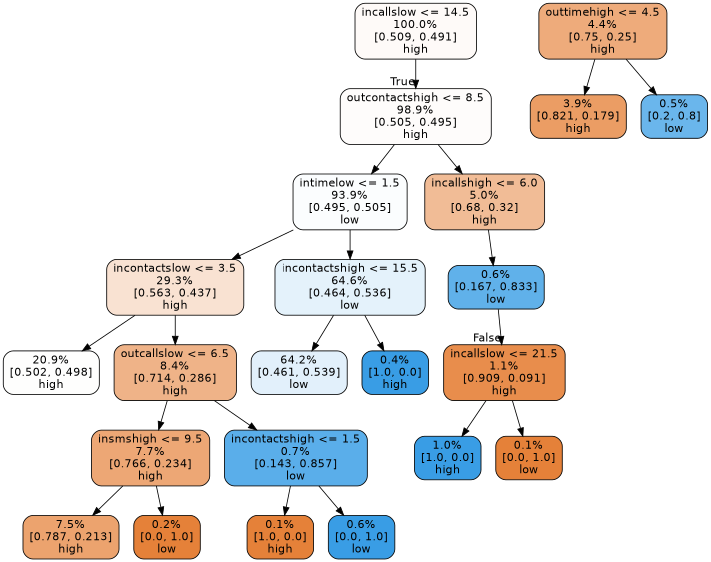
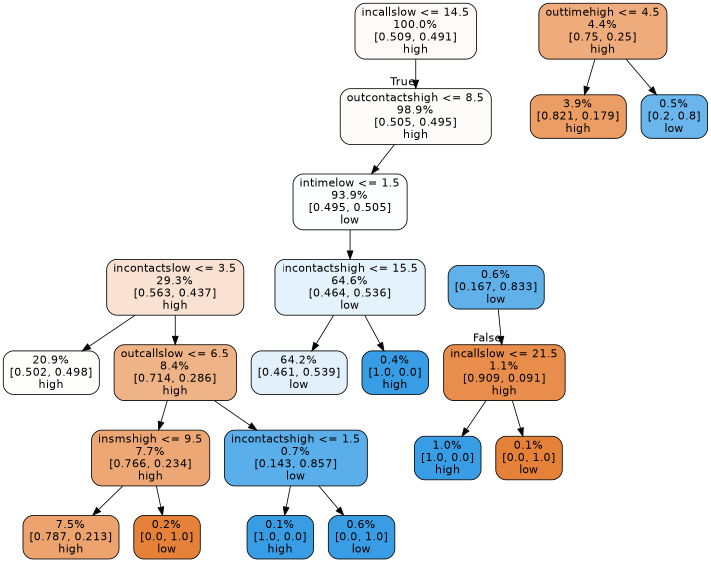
  digraph {
    node [color=black fillcolor="#399de5ff" fontname=helvetica shape=box style="filled, rounded"]
    edge [fontname=helvetica]
    n1 [fillcolor="#e5813909" label="incallslow <= 14.5\n100.0%\n[0.509, 0.491]\nhigh"]
    n2 [fillcolor="#e5813905" label="outcontactshigh <= 8.5\n98.9%\n[0.505, 0.495]\nhigh"]
    n3 [fillcolor="#399de505" label="intimelow <= 1.5\n93.9%\n[0.495, 0.505]\nlow"]
-   n4 [fillcolor="#e5813987" label="incallshigh <= 6.0\n5.0%\n[0.68, 0.32]\nhigh"]
    n5 [fillcolor="#e58139e6" label="incallslow <= 21.5\n1.1%\n[0.909, 0.091]\nhigh"]
    n6 [label="1.0%\n[1.0, 0.0]\nhigh"]
    n7 [fillcolor="#e58139ff" label="0.1%\n[0.0, 1.0]\nlow"]
    n8 [fillcolor="#e5813939" label="incontactslow <= 3.5\n29.3%\n[0.563, 0.437]\nhigh"]
    n9 [fillcolor="#399de522" label="incontactshigh <= 15.5\n64.6%\n[0.464, 0.536]\nlow"]
    n10 [fillcolor="#399de5cc" label="0.6%\n[0.167, 0.833]\nlow"]
    n11 [fillcolor="#e5813902" label="20.9%\n[0.502, 0.498]\nhigh"]
    n12 [fillcolor="#e5813999" label="outcallslow <= 6.5\n8.4%\n[0.714, 0.286]\nhigh"]
    n13 [fillcolor="#399de525" label="64.2%\n[0.461, 0.539]\nlow"]
    n14 [label="0.4%\n[1.0, 0.0]\nhigh"]
    n15 [fillcolor="#e58139b1" label="insmshigh <= 9.5\n7.7%\n[0.766, 0.234]\nhigh"]
    n16 [fillcolor="#399de5d4" label="incontactshigh <= 1.5\n0.7%\n[0.143, 0.857]\nlow"]
    n17 [fillcolor="#e58139ba" label="7.5%\n[0.787, 0.213]\nhigh"]
    n18 [fillcolor="#e58139ff" label="0.2%\n[0.0, 1.0]\nlow"]
-   n19 [fillcolor="#e58139ff" label="0.1%\n[1.0, 0.0]\nhigh"]
+   n19 [label="0.1%\n[1.0, 0.0]\nhigh"]
    n20 [label="0.6%\n[0.0, 1.0]\nlow"]
    n21 [fillcolor="#e58139aa" label="outtimehigh <= 4.5\n4.4%\n[0.75, 0.25]\nhigh"]
    n22 [fillcolor="#e58139c7" label="3.9%\n[0.821, 0.179]\nhigh"]
    n23 [fillcolor="#399de5bf" label="0.5%\n[0.2, 0.8]\nlow"]
    n1 -> n2 [headlabel=True labelangle=45 labeldistance=2.5]
    n2 -> n3
-   n2 -> n4
-   n3 -> n8
    n3 -> n9
-   n4 -> n10
    n5 -> n6
    n5 -> n7
    n8 -> n11
    n8 -> n12
    n9 -> n13
    n9 -> n14
    n10 -> n5 [headlabel=False labelangle=-45 labeldistance=2.5]
    n12 -> n15
    n12 -> n16
    n15 -> n17
    n15 -> n18
    n16 -> n19
    n16 -> n20
    n21 -> n22
    n21 -> n23
  }
